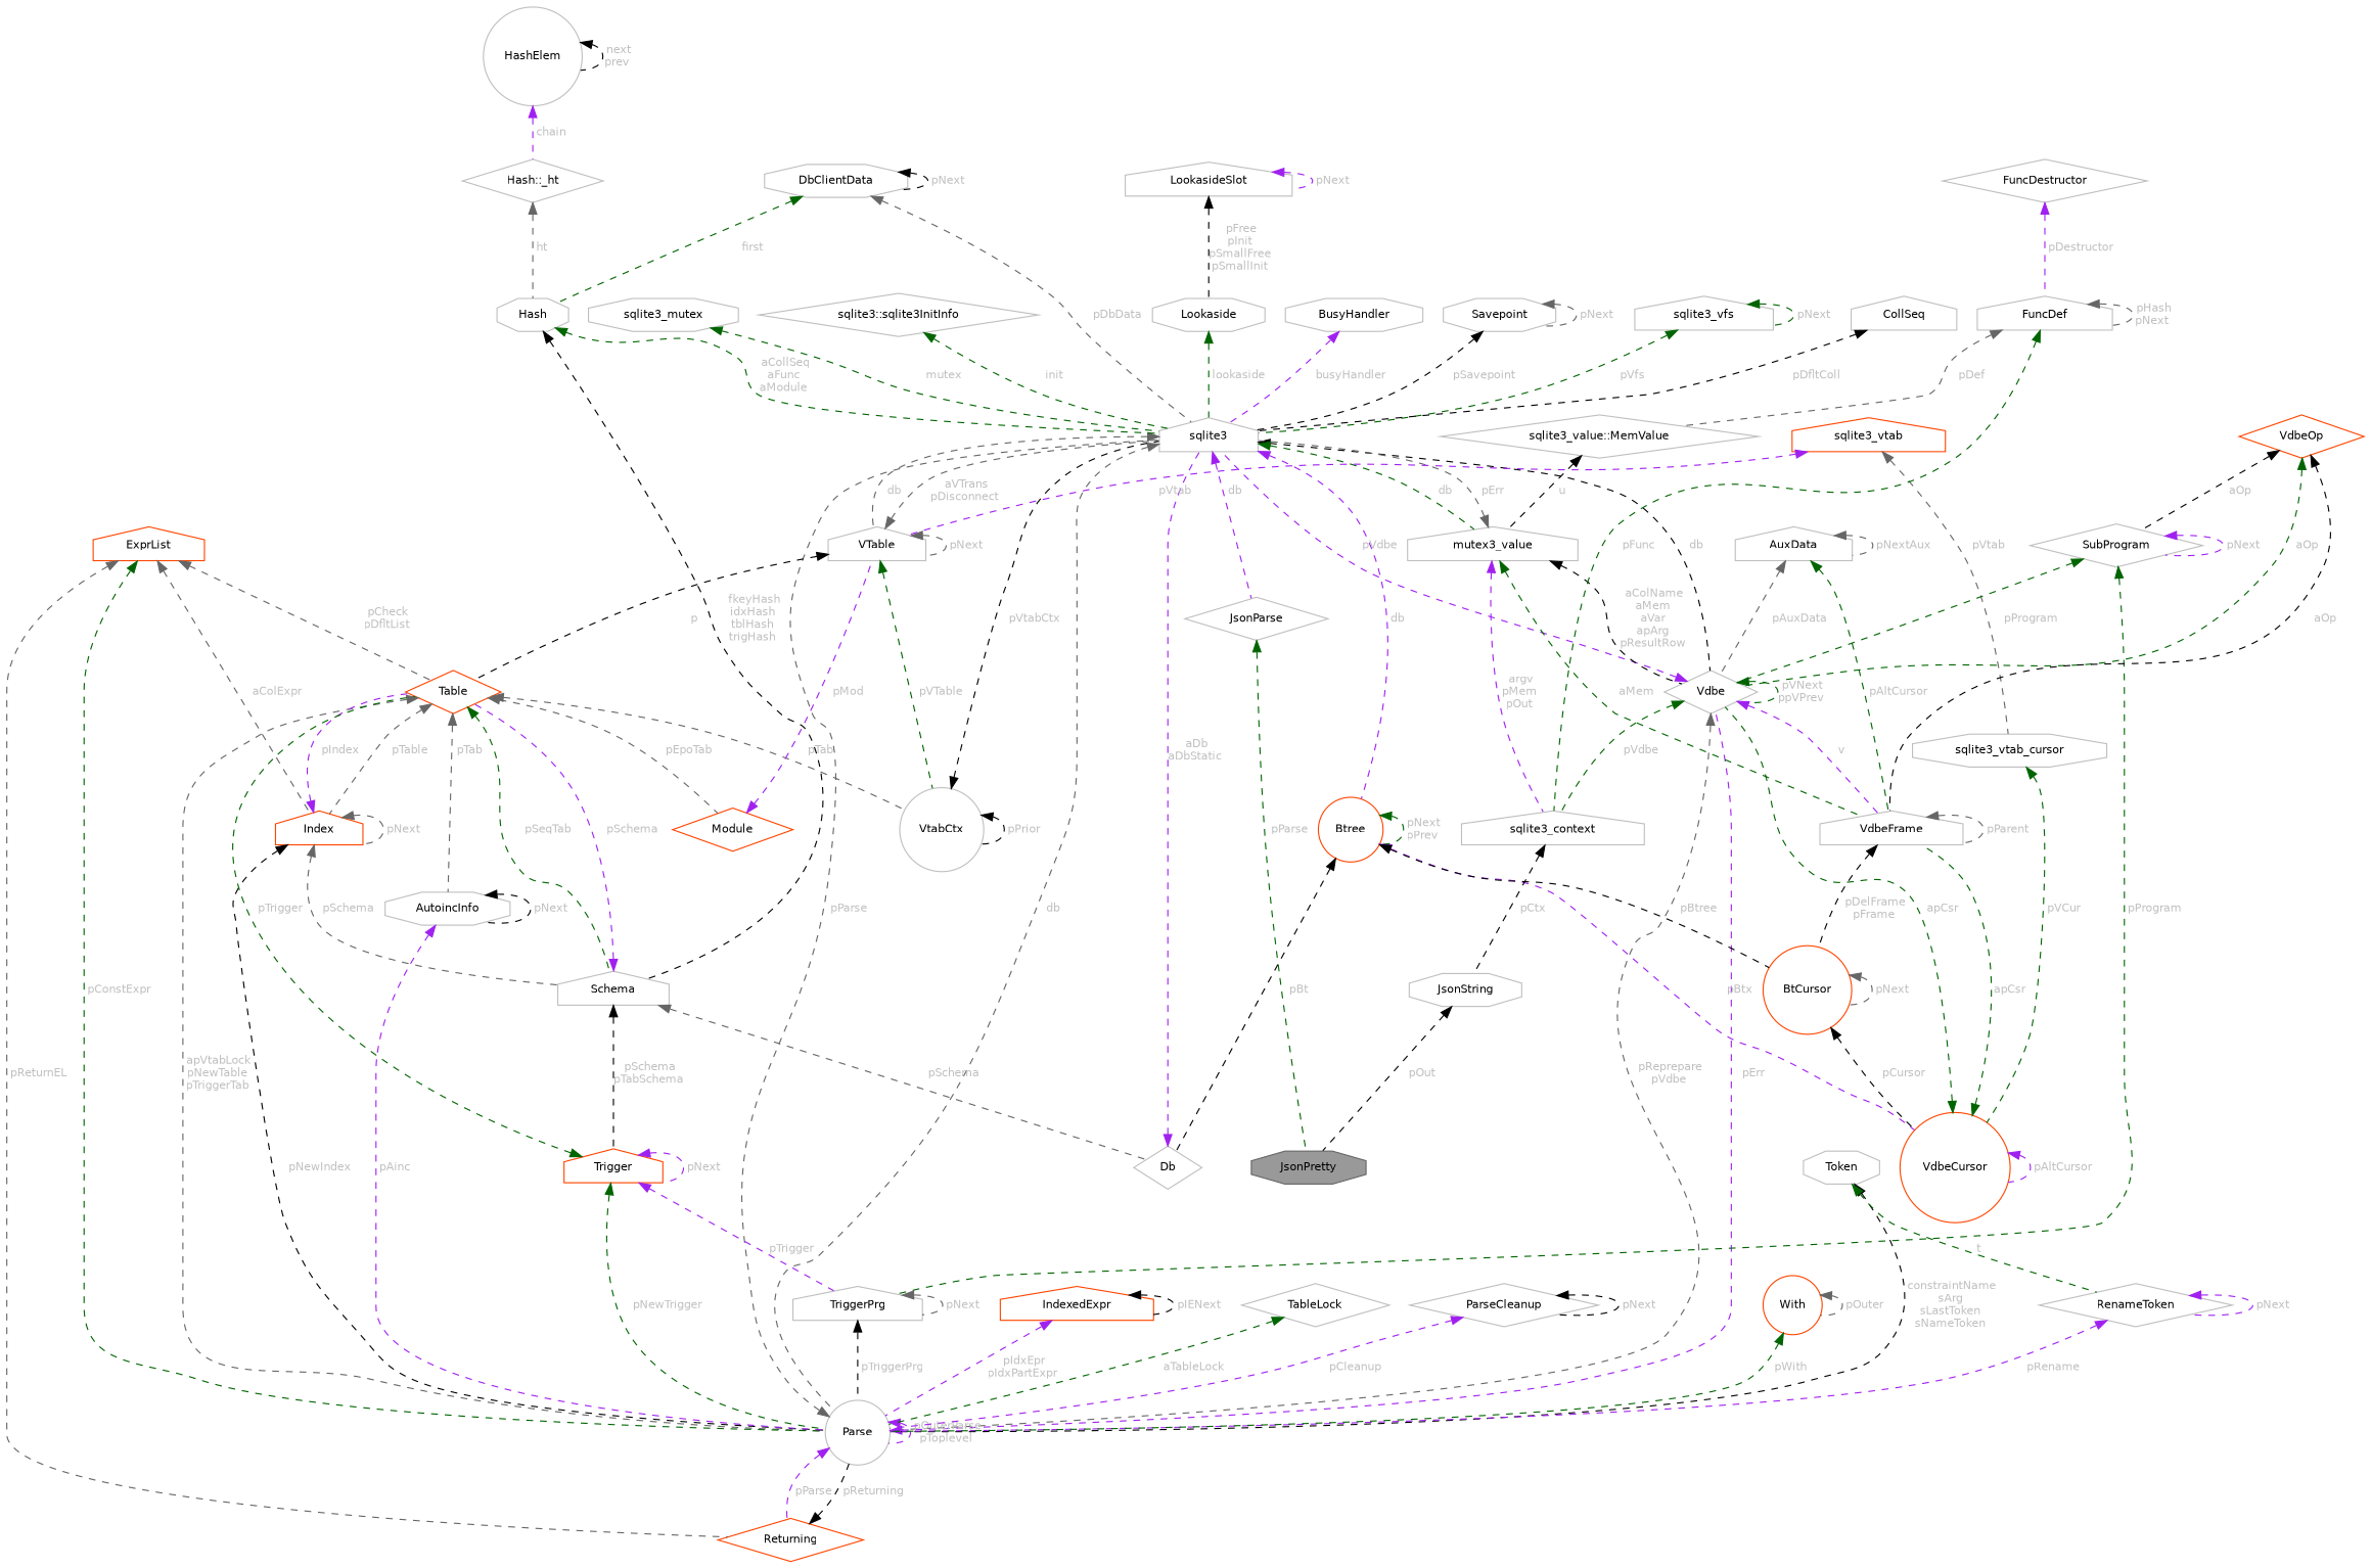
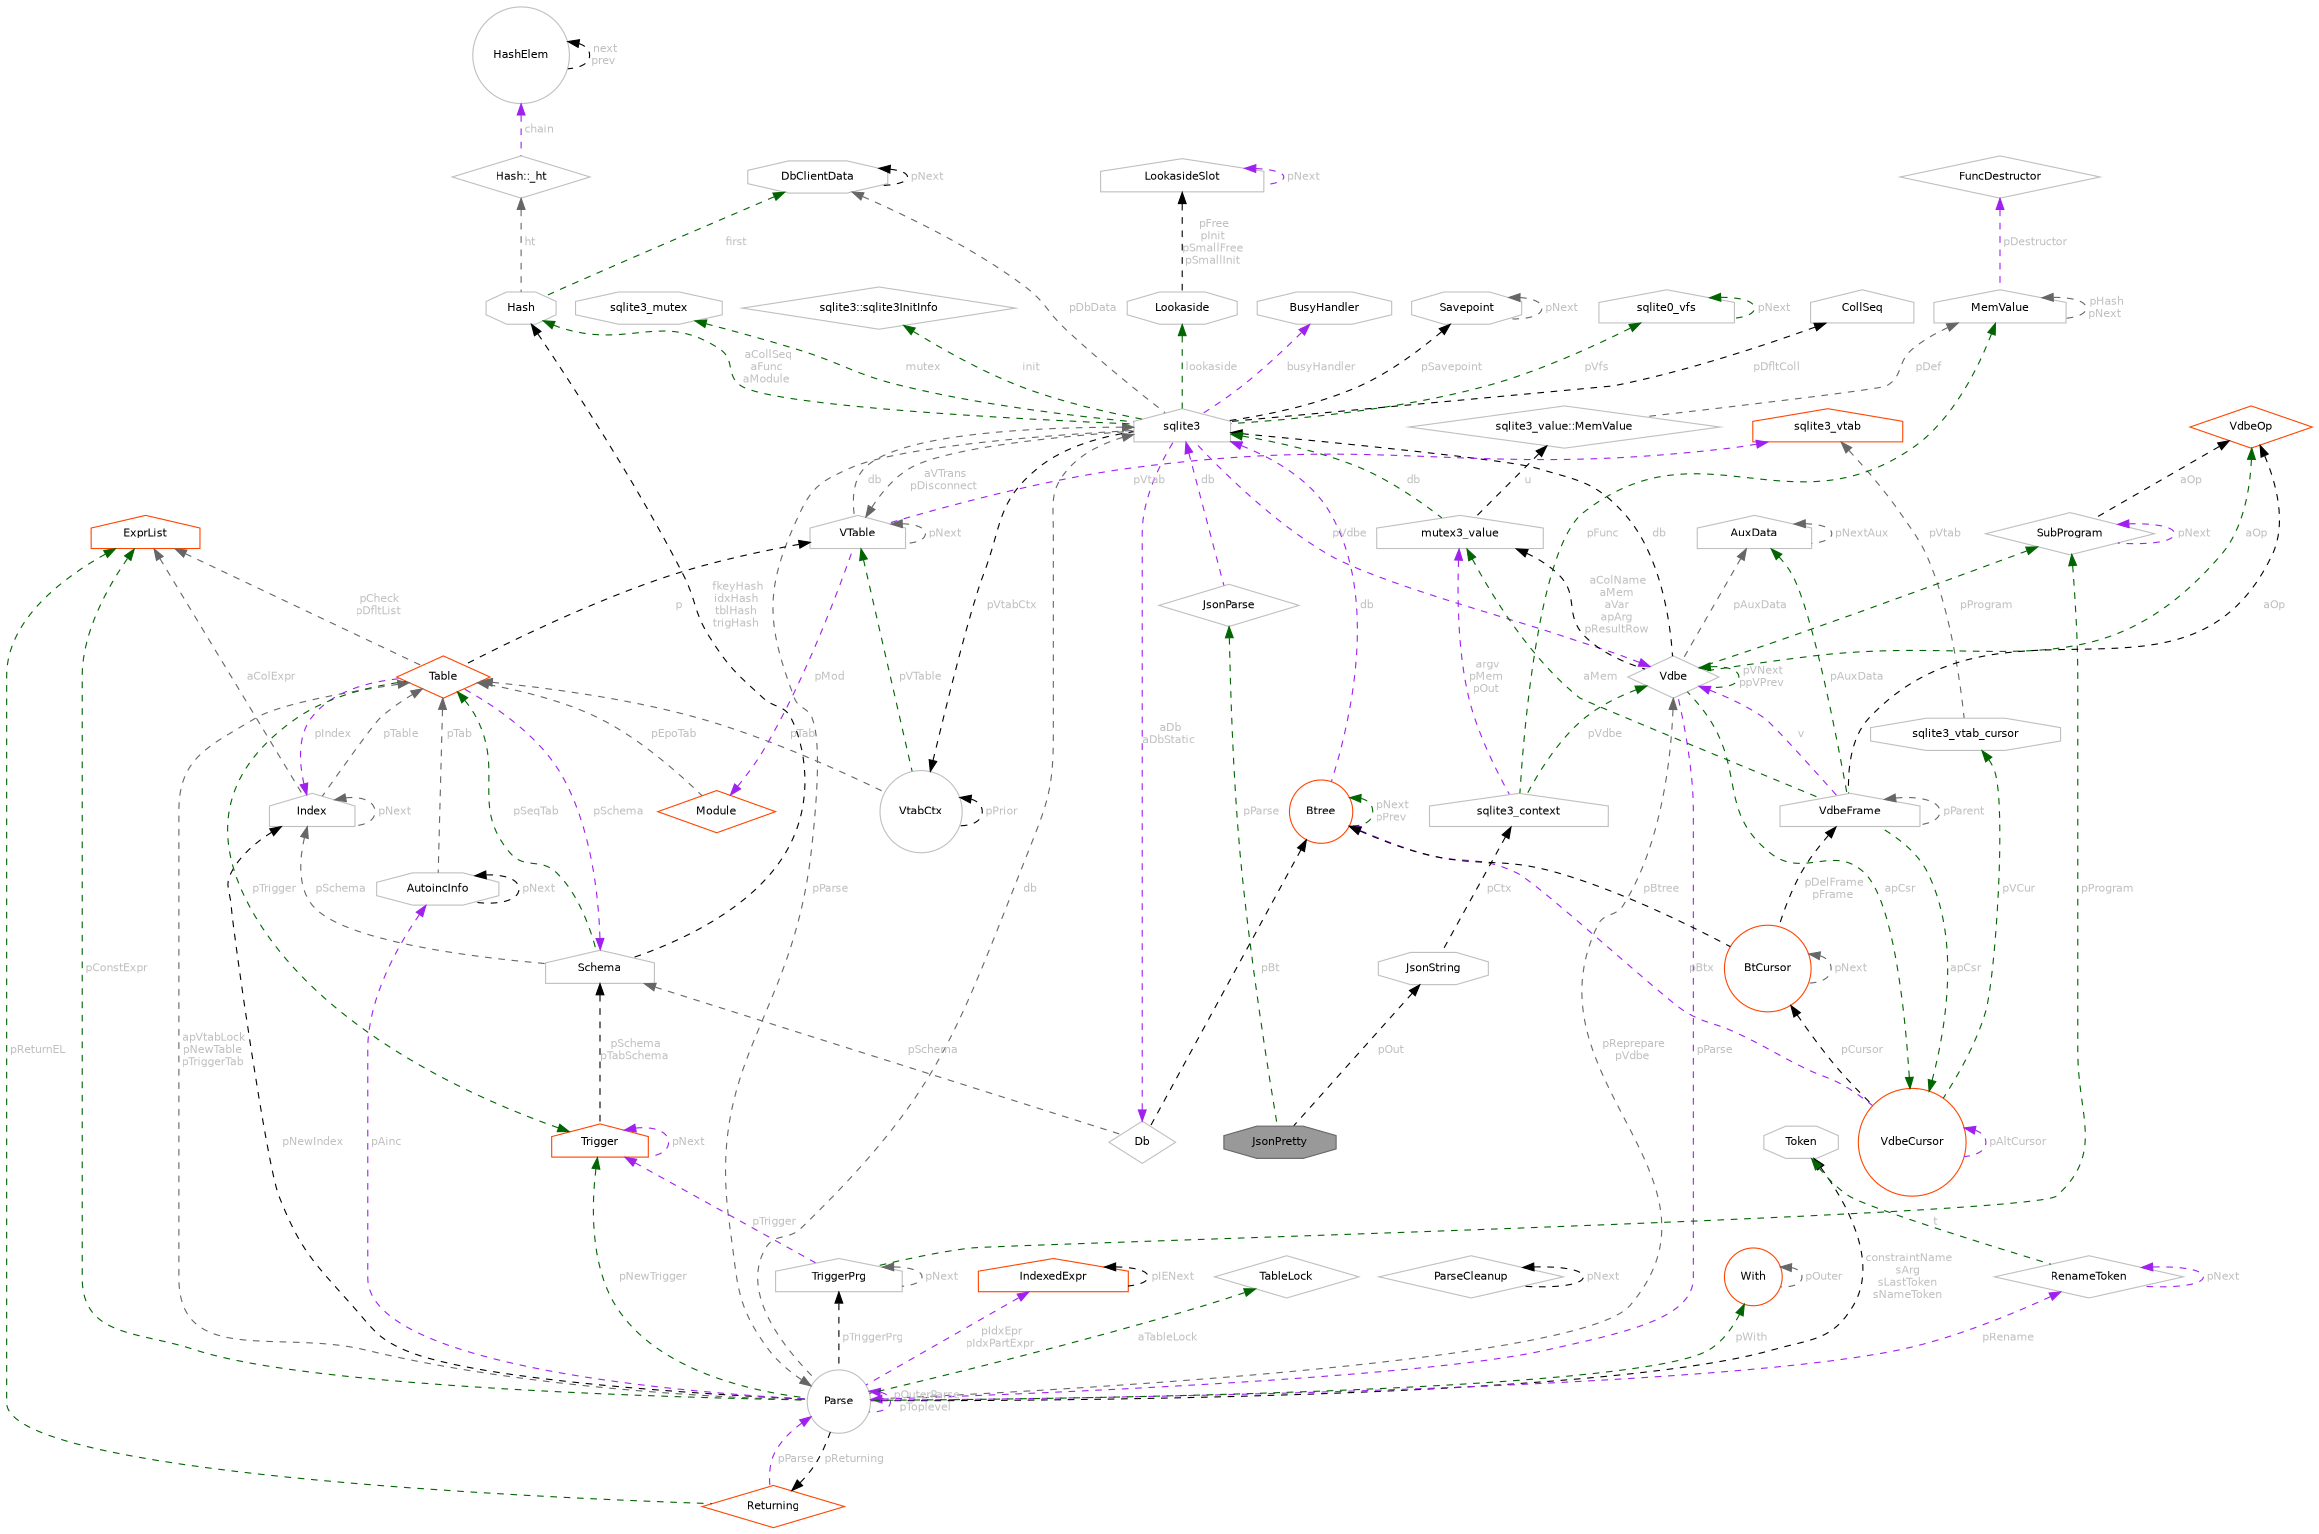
  digraph {
    node [color=grey75 fillcolor=white fontname=Helvetica fontsize=10 shape=house style=filled]
    edge [color=darkgreen dir=back fontcolor=grey fontname=Helvetica fontsize=10 labelfontname=Helvetica labelfontsize=10 style=dashed]
    n1 [color=gray40 fillcolor=grey60 fontcolor=black height=0.2 label=JsonPretty shape=octagon width=0.4]
    n2 [height=0.2 label=JsonParse shape=diamond width=0.4]
    n3 [height=0.2 label=sqlite3 width=0.4]
    n4 [height=0.2 label=Vdbe shape=diamond width=0.4]
    n5 [height=0.2 label=Parse shape=circle width=0.4]
    n6 [height=0.2 label=VTable width=0.4]
    n7 [height=0.2 label=mutex3_value width=0.4]
    n8 [color=orangered height=0.2 label=Btree shape=circle width=0.4]
    n9 [height=0.2 label=VdbeFrame width=0.4]
    n10 [height=0.2 label=sqlite3_context width=0.4]
    n11 [color=orangered height=0.2 label=Returning shape=diamond width=0.4]
    n12 [color=orangered height=0.2 label=Table shape=diamond width=0.4]
    n13 [height=0.2 label=VtabCtx shape=circle width=0.4]
    n14 [height=0.2 label=Db shape=diamond width=0.4]
    n15 [color=orangered height=0.2 label=VdbeCursor shape=circle width=0.4]
    n16 [color=orangered height=0.2 label=BtCursor shape=circle width=0.4]
-   n17 [height=0.2 label=sqlite3_vfs width=0.4]
+   n17 [height=0.2 label=sqlite0_vfs width=0.4]
    n18 [height=0.2 label=JsonString shape=octagon width=0.4]
    n19 [color=orangered height=0.2 label=ExprList width=0.4]
-   n20 [color=orangered height=0.2 label=Index width=0.4]
+   n20 [height=0.2 label=Index width=0.4]
    n21 [height=0.2 label=AutoincInfo shape=octagon width=0.4]
    n22 [height=0.2 label=Schema width=0.4]
    n23 [color=orangered height=0.2 label=Module shape=diamond width=0.4]
    n24 [color=orangered height=0.2 label=IndexedExpr width=0.4]
    n25 [height=0.2 label=TableLock shape=diamond width=0.4]
    n26 [color=orangered height=0.2 label=Trigger width=0.4]
    n27 [height=0.2 label=TriggerPrg width=0.4]
    n28 [height=0.2 label=Hash shape=octagon width=0.4]
    n29 [height=0.2 label=HashElem shape=circle width=0.4]
    n30 [height=0.2 label="Hash::_ht" shape=diamond width=0.4]
    n31 [color=orangered height=0.2 label=sqlite3_vtab width=0.4]
    n32 [height=0.2 label=sqlite3_vtab_cursor shape=octagon width=0.4]
    n33 [height=0.2 label=SubProgram shape=diamond width=0.4]
    n34 [color=orangered height=0.2 label=VdbeOp shape=diamond width=0.4]
    n35 [height=0.2 label=ParseCleanup shape=diamond width=0.4]
    n36 [height=0.2 label=Token shape=octagon width=0.4]
    n37 [height=0.2 label=RenameToken shape=diamond width=0.4]
    n38 [color=orangered height=0.2 label=With shape=circle width=0.4]
    n39 [height=0.2 label="sqlite3_value::MemValue" shape=diamond width=0.4]
-   n40 [height=0.2 label=FuncDef width=0.4]
+   n40 [height=0.2 label=MemValue width=0.4]
    n41 [height=0.2 label=FuncDestructor shape=diamond width=0.4]
    n42 [height=0.2 label=AuxData width=0.4]
    n43 [height=0.2 label=CollSeq width=0.4]
    n44 [height=0.2 label=sqlite3_mutex shape=octagon width=0.4]
    n45 [height=0.2 label="sqlite3::sqlite3InitInfo" shape=diamond width=0.4]
    n46 [height=0.2 label=Lookaside shape=octagon width=0.4]
    n47 [height=0.2 label=LookasideSlot width=0.4]
    n48 [height=0.2 label=BusyHandler shape=octagon width=0.4]
    n49 [height=0.2 label=Savepoint shape=octagon width=0.4]
    n50 [height=0.2 label=DbClientData shape=octagon width=0.4]
    n2 -> n1 [label=" pParse"]
    n3 -> n2 [color=purple label=" db"]
    n3 -> n4 [color=black label=" db"]
    n3 -> n5 [color=gray40 label=" db"]
    n3 -> n6 [color=gray40 label=" db"]
    n3 -> n7 [label=" db"]
    n3 -> n8 [color=purple label=" db"]
    n4 -> n3 [color=purple label=" pVdbe"]
    n4 -> n4 [label=" pVNext\nppVPrev"]
    n4 -> n5 [color=gray40 label=" pReprepare\npVdbe"]
    n4 -> n9 [color=purple label=" v"]
    n4 -> n10 [label=" pVdbe"]
    n5 -> n3 [color=gray40 label=" pParse"]
-   n5 -> n4 [color=purple label=" pErr"]
+   n5 -> n4 [color=purple label=" pParse"]
    n5 -> n5 [color=purple label=" pOuterParse\npToplevel"]
    n5 -> n11 [color=purple label=" pParse"]
    n6 -> n3 [color=gray40 label=" aVTrans\npDisconnect"]
    n6 -> n6 [color=gray40 label=" pNext"]
    n6 -> n12 [color=black label=" p"]
    n6 -> n13 [label=" pVTable"]
-   n7 -> n3 [color=gray40 label=" pErr"]
    n7 -> n4 [color=black label=" aColName\naMem\naVar\napArg\npResultRow"]
    n7 -> n9 [label=" aMem"]
    n7 -> n10 [color=purple label=" argv\npMem\npOut"]
    n8 -> n8 [label=" pNext\npPrev"]
    n8 -> n14 [color=black label=" pBt"]
    n8 -> n15 [color=purple label=" pBtx"]
    n8 -> n16 [color=black label=" pBtree"]
    n9 -> n9 [color=gray40 label=" pParent"]
    n9 -> n16 [color=black label=" pDelFrame\npFrame"]
    n10 -> n18 [color=black label=" pCtx"]
    n11 -> n5 [color=black label=" pReturning"]
    n12 -> n5 [color=gray40 label=" apVtabLock\npNewTable\npTriggerTab"]
    n12 -> n13 [color=gray40 label=" pTab"]
    n12 -> n20 [color=gray40 label=" pTable"]
    n12 -> n21 [color=gray40 label=" pTab"]
    n12 -> n22 [label=" pSeqTab"]
    n12 -> n23 [color=gray40 label=" pEpoTab"]
    n13 -> n3 [color=black label=" pVtabCtx"]
    n13 -> n13 [color=black label=" pPrior"]
    n14 -> n3 [color=purple label=" aDb\naDbStatic"]
    n15 -> n4 [label=" apCsr"]
    n15 -> n9 [label=" apCsr"]
    n15 -> n15 [color=purple label=" pAltCursor"]
    n16 -> n15 [color=black label=" pCursor"]
    n16 -> n16 [color=gray40 label=" pNext"]
    n17 -> n3 [label=" pVfs"]
    n17 -> n17 [label=" pNext"]
    n18 -> n1 [color=black label=" pOut"]
    n19 -> n5 [label=" pConstExpr"]
-   n19 -> n11 [color=gray40 label=" pReturnEL"]
+   n19 -> n11 [label=" pReturnEL"]
    n19 -> n12 [color=gray40 label=" pCheck\npDfltList"]
    n19 -> n20 [color=gray40 label=" aColExpr"]
    n20 -> n5 [color=black label=" pNewIndex"]
    n20 -> n12 [color=purple label=" pIndex"]
    n20 -> n20 [color=gray40 label=" pNext"]
    n20 -> n22 [color=gray40 label=" pSchema"]
    n21 -> n5 [color=purple label=" pAinc"]
    n21 -> n21 [color=black label=" pNext"]
    n22 -> n12 [color=purple label=" pSchema"]
    n22 -> n14 [color=gray40 label=" pSchema"]
    n22 -> n26 [color=black label=" pSchema\npTabSchema"]
    n23 -> n6 [color=purple label=" pMod"]
    n24 -> n5 [color=purple label=" pIdxEpr\npIdxPartExpr"]
    n24 -> n24 [color=black label=" pIENext"]
    n25 -> n5 [label=" aTableLock"]
    n26 -> n5 [label=" pNewTrigger"]
    n26 -> n12 [label=" pTrigger"]
    n26 -> n26 [color=purple label=" pNext"]
    n26 -> n27 [color=purple label=" pTrigger"]
    n27 -> n5 [color=black label=" pTriggerPrg"]
    n27 -> n27 [color=gray40 label=" pNext"]
    n28 -> n3 [label=" aCollSeq\naFunc\naModule"]
    n28 -> n22 [color=black label=" fkeyHash\nidxHash\ntblHash\ntrigHash"]
    n29 -> n29 [color=black label=" next\nprev"]
    n29 -> n30 [color=purple label=" chain"]
    n30 -> n28 [color=gray40 label=" ht"]
    n31 -> n6 [color=purple label=" pVtab"]
    n31 -> n32 [color=gray40 label=" pVtab"]
    n32 -> n15 [label=" pVCur"]
    n33 -> n4 [label=" pProgram"]
    n33 -> n27 [label=" pProgram"]
    n33 -> n33 [color=purple label=" pNext"]
    n34 -> n4 [label=" aOp"]
    n34 -> n9 [color=black label=" aOp"]
    n34 -> n33 [color=black label=" aOp"]
-   n35 -> n5 [color=purple label=" pCleanup"]
    n35 -> n35 [color=black label=" pNext"]
    n36 -> n5 [color=black label=" constraintName\nsArg\nsLastToken\nsNameToken"]
    n36 -> n37 [label=" t"]
    n37 -> n5 [color=purple label=" pRename"]
    n37 -> n37 [color=purple label=" pNext"]
    n38 -> n5 [label=" pWith"]
    n38 -> n38 [color=gray40 label=" pOuter"]
    n39 -> n7 [color=black label=" u"]
    n40 -> n10 [label=" pFunc"]
    n40 -> n39 [color=gray40 label=" pDef"]
    n40 -> n40 [color=gray40 label=" pHash\npNext"]
    n41 -> n40 [color=purple label=" pDestructor"]
    n42 -> n4 [color=gray40 label=" pAuxData"]
-   n42 -> n9 [label=" pAltCursor"]
+   n42 -> n9 [label=" pAuxData"]
    n42 -> n42 [color=gray40 label=" pNextAux"]
    n43 -> n3 [color=black label=" pDfltColl"]
    n44 -> n3 [label=" mutex"]
    n45 -> n3 [label=" init"]
    n46 -> n3 [label=" lookaside"]
    n47 -> n46 [color=black label=" pFree\npInit\npSmallFree\npSmallInit"]
    n47 -> n47 [color=purple label=" pNext"]
    n48 -> n3 [color=purple label=" busyHandler"]
    n49 -> n3 [color=black label=" pSavepoint"]
    n49 -> n49 [color=gray40 label=" pNext"]
    n50 -> n3 [color=gray40 label=" pDbData"]
    n50 -> n28 [label=" first"]
    n50 -> n50 [color=black label=" pNext"]
  }
